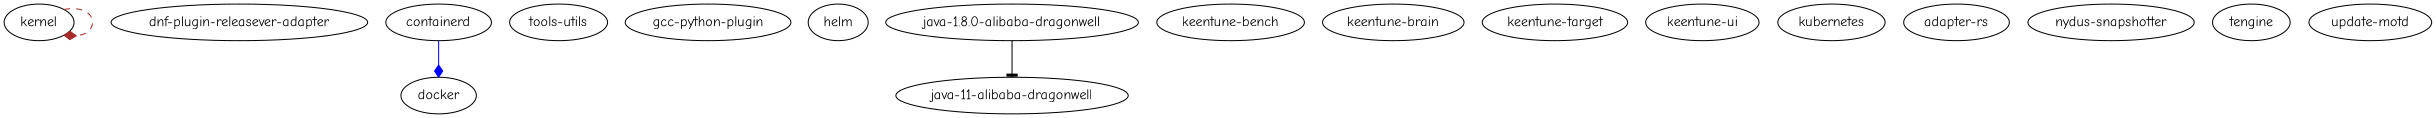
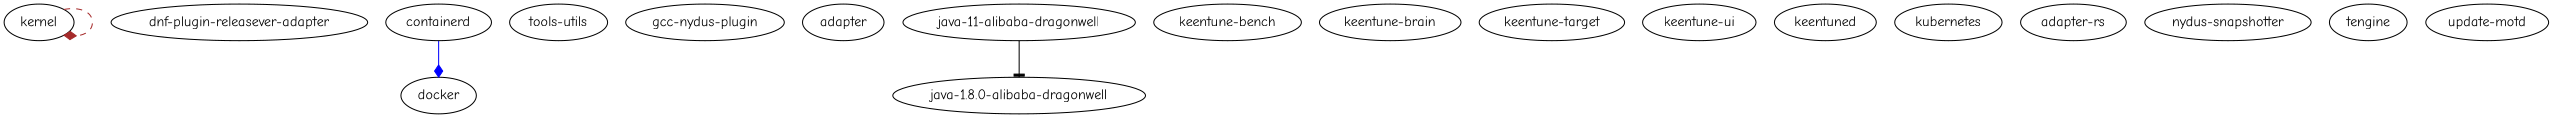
  digraph {
    fontname="Comic Neue"
    rankdir=TB
    node [fontname="Comic Neue"]
    edge [arrowhead=diamond fontname="Comic Neue" style=solid]
    kernel
    "dnf-plugin-releasever-adapter"
    containerd
    docker
    n5 [label="tools-utils"]
-   "gcc-python-plugin"
-   helm
+   "gcc-python-plugin" [label="gcc-nydus-plugin"]
+   helm [label=adapter]
    "java-11-alibaba-dragonwell"
    "java-1.8.0-alibaba-dragonwell"
    "keentune-bench"
    "keentune-brain"
    "keentune-target"
    "keentune-ui"
+   keentuned
    kubernetes
    n16 [label="adapter-rs"]
    "nydus-snapshotter"
    tengine
    "update-motd"
    kernel -> kernel [color=brown style=dashed]
    containerd -> docker [color=blue]
-   "java-1.8.0-alibaba-dragonwell" -> "java-11-alibaba-dragonwell" [arrowhead=tee color=black]
+   "java-11-alibaba-dragonwell" -> "java-1.8.0-alibaba-dragonwell" [arrowhead=tee color=black]
  }
